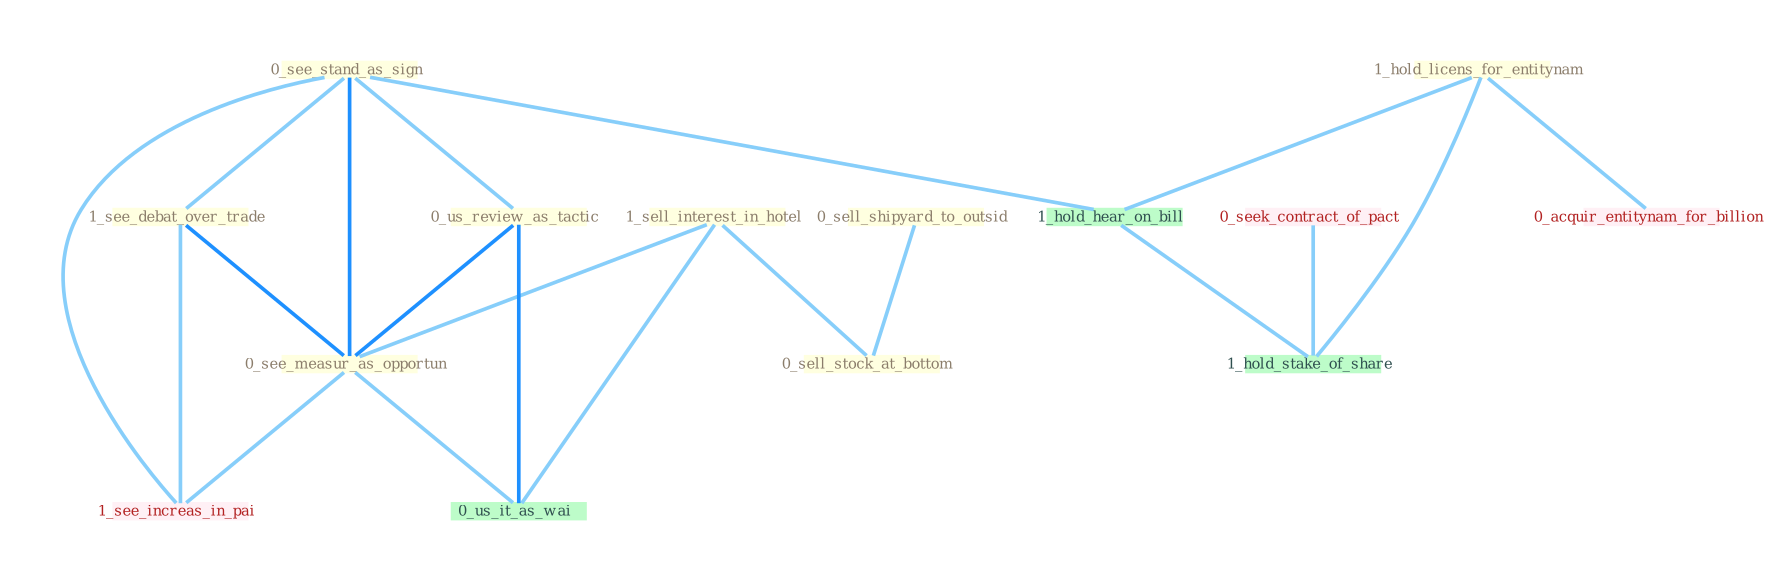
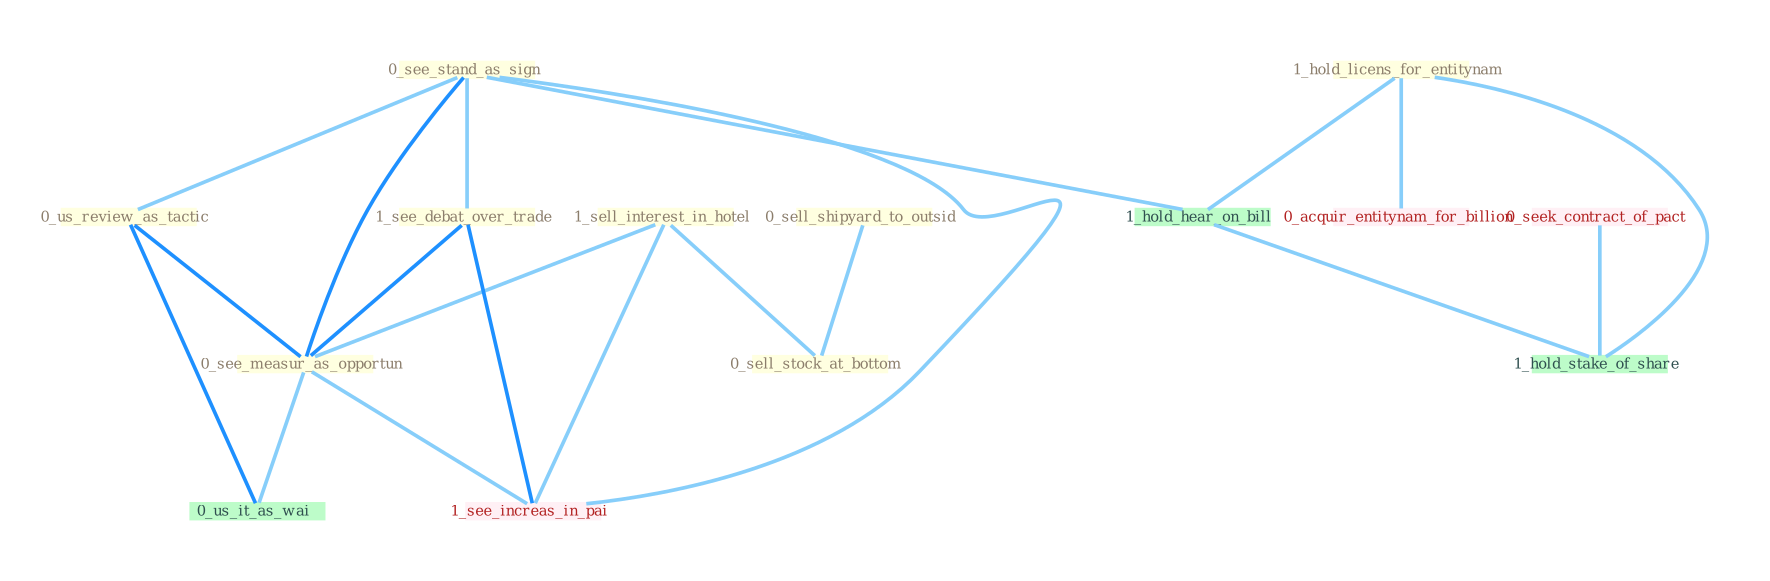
  graph {
    node [color="#ffffe0" fixedsize=true fontcolor="#8b7d6b" fontsize=4 shape=polygon style=filled]
    edge [color="#87cefa" w=1]
    "1_sell_interest_in_hotel " [height=.06 width=.5]
    "0_see_stand_as_sign " [height=.06 width=.5]
    "1_see_debat_over_trade " [height=.06 width=.5]
    "0_us_review_as_tactic " [height=.06 width=.5]
    "0_sell_shipyard_to_outsid " [height=.06 width=.5]
    "0_see_measur_as_opportun " [height=.06 width=.5]
    "1_hold_licens_for_entitynam " [height=.06 width=.5]
    "0_sell_stock_at_bottom " [height=.06 width=.5]
    "0_seek_contract_of_pact " [color="#fff0f5" fontcolor="#b22222" height=.06 width=.5]
    "0_acquir_entitynam_for_billion " [color="#fff0f5" fontcolor="#b22222" height=.06 width=.5]
    "1_see_increas_in_pai " [color="#fff0f5" fontcolor="#b22222" height=.06 width=.5]
    "1_hold_hear_on_bill " [color="#BDFCC9" fontcolor="#2f4f4f" height=.06 width=.5]
    "0_us_it_as_wai " [color="#BDFCC9" fontcolor="#2f4f4f" height=.06 width=.5]
    "1_hold_stake_of_share " [color="#BDFCC9" fontcolor="#2f4f4f" height=.06 width=.5]
    subgraph sub_1 {
      "1_sell_interest_in_hotel "
      "0_see_stand_as_sign "
      "1_see_debat_over_trade "
      "0_us_review_as_tactic "
      "0_sell_shipyard_to_outsid "
      "0_see_measur_as_opportun "
      "1_hold_licens_for_entitynam "
      "0_sell_stock_at_bottom "
    }
    subgraph sub_2 {
      "0_seek_contract_of_pact "
      "0_acquir_entitynam_for_billion "
      "1_see_increas_in_pai "
    }
    "1_sell_interest_in_hotel " -- "0_see_measur_as_opportun "
    "1_sell_interest_in_hotel " -- "0_sell_stock_at_bottom "
-   "1_sell_interest_in_hotel " -- "0_us_it_as_wai "
+   "1_sell_interest_in_hotel " -- "1_see_increas_in_pai "
    "0_see_stand_as_sign " -- "1_see_debat_over_trade "
    "0_see_stand_as_sign " -- "0_us_review_as_tactic "
    "0_see_stand_as_sign " -- "0_see_measur_as_opportun " [color="#1e90ff" w=2]
    "0_see_stand_as_sign " -- "1_see_increas_in_pai "
    "0_see_stand_as_sign " -- "1_hold_hear_on_bill "
    "1_see_debat_over_trade " -- "0_see_measur_as_opportun " [color="#1e90ff"]
-   "1_see_debat_over_trade " -- "1_see_increas_in_pai "
+   "1_see_debat_over_trade " -- "1_see_increas_in_pai " [color="#1e90ff"]
    "0_us_review_as_tactic " -- "0_see_measur_as_opportun " [color="#1e90ff"]
    "0_us_review_as_tactic " -- "0_us_it_as_wai " [color="#1e90ff" w=2]
    "0_sell_shipyard_to_outsid " -- "0_sell_stock_at_bottom "
    "0_see_measur_as_opportun " -- "1_see_increas_in_pai "
    "0_see_measur_as_opportun " -- "0_us_it_as_wai "
    "1_hold_licens_for_entitynam " -- "0_acquir_entitynam_for_billion "
    "1_hold_licens_for_entitynam " -- "1_hold_hear_on_bill "
    "1_hold_licens_for_entitynam " -- "1_hold_stake_of_share "
    "0_seek_contract_of_pact " -- "1_hold_stake_of_share "
    "1_hold_hear_on_bill " -- "1_hold_stake_of_share "
  }
